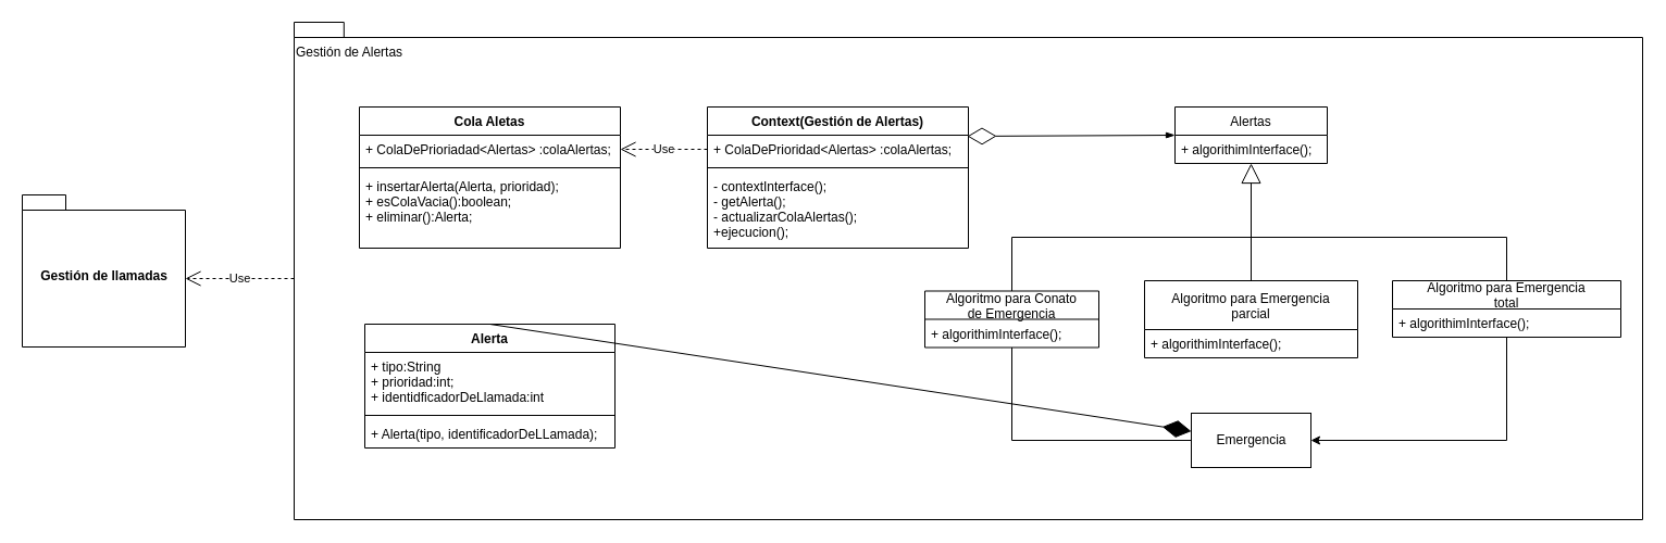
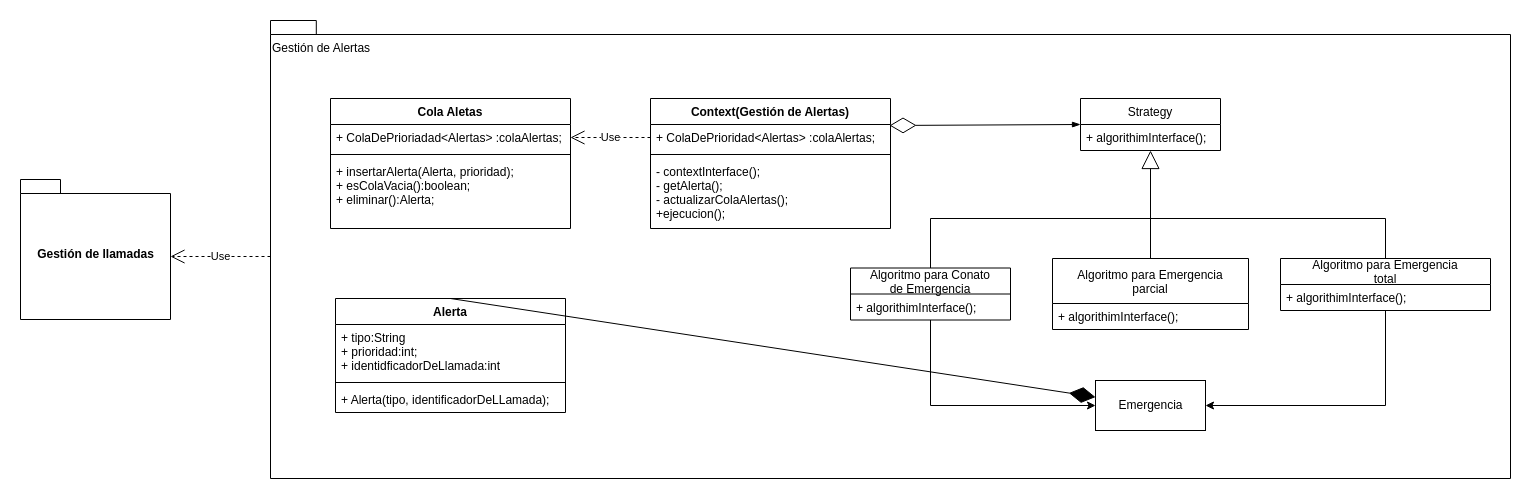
  <mxCell id="0" />
  <mxCell id="1" parent="0" />
  <mxCell id="2" value="" style="shape=folder;fontStyle=1;spacingTop=10;tabWidth=40;tabHeight=14;tabPosition=left;html=1;" vertex="1" parent="1"><mxGeometry x="270" y="20" width="1240" height="458" as="geometry" /></mxCell>
  <mxCell id="3" value="Gestión de Alertas" style="text;html=1;resizable=0;points=[];autosize=1;align=left;verticalAlign=top;spacingTop=-4;" vertex="1" parent="1"><mxGeometry x="270" y="38" width="120" height="20" as="geometry" /></mxCell>
- <mxCell id="4" value="Alertas" style="swimlane;fontStyle=0;childLayout=stackLayout;horizontal=1;startSize=26;fillColor=none;horizontalStack=0;resizeParent=1;resizeParentMax=0;resizeLast=0;collapsible=1;marginBottom=0;" vertex="1" parent="1"><mxGeometry x="1080" y="98" width="140" height="52" as="geometry" /></mxCell>
+ <mxCell id="4" value="Strategy" style="swimlane;fontStyle=0;childLayout=stackLayout;horizontal=1;startSize=26;fillColor=none;horizontalStack=0;resizeParent=1;resizeParentMax=0;resizeLast=0;collapsible=1;marginBottom=0;" vertex="1" parent="1"><mxGeometry x="1080" y="98" width="140" height="52" as="geometry" /></mxCell>
  <mxCell id="5" value="+ algorithimInterface();" style="text;strokeColor=none;fillColor=none;align=left;verticalAlign=top;spacingLeft=4;spacingRight=4;overflow=hidden;rotatable=0;points=[[0,0.5],[1,0.5]];portConstraint=eastwest;" vertex="1" parent="4"><mxGeometry y="26" width="140" height="26" as="geometry" /></mxCell>
  <mxCell id="6" value="" style="endArrow=diamondThin;endFill=0;endSize=24;html=1;entryX=0.996;entryY=0.038;entryDx=0;entryDy=0;startArrow=blockThin;startFill=1;entryPerimeter=0;" edge="1" parent="1" target="28"><mxGeometry width="160" relative="1" as="geometry"><mxPoint x="1080" y="124" as="sourcePoint" /><mxPoint x="890" y="124" as="targetPoint" /></mxGeometry></mxCell>
  <mxCell id="7" value="" style="endArrow=block;endSize=16;endFill=0;html=1;entryX=0.5;entryY=1;entryDx=0;entryDy=0;" edge="1" parent="1" source="11" target="4"><mxGeometry x="0.176" y="-120" width="160" relative="1" as="geometry"><mxPoint x="1150" y="218" as="sourcePoint" /><mxPoint x="1200" y="228" as="targetPoint" /><mxPoint as="offset" /></mxGeometry></mxCell>
- <mxCell id="8" style="edgeStyle=orthogonalEdgeStyle;rounded=0;orthogonalLoop=1;jettySize=auto;html=1;entryX=0;entryY=0.5;entryDx=0;entryDy=0;endArrow=none;" edge="1" parent="1" source="9" target="35"><mxGeometry relative="1" as="geometry"><Array as="points"><mxPoint x="930" y="405" /></Array></mxGeometry></mxCell>
+ <mxCell id="8" style="edgeStyle=orthogonalEdgeStyle;rounded=0;orthogonalLoop=1;jettySize=auto;html=1;entryX=0;entryY=0.5;entryDx=0;entryDy=0;" edge="1" parent="1" source="9" target="35"><mxGeometry relative="1" as="geometry"><Array as="points"><mxPoint x="930" y="405" /></Array></mxGeometry></mxCell>
  <mxCell id="9" value="Algoritmo para Conato &#10;de Emergencia" style="swimlane;fontStyle=0;childLayout=stackLayout;horizontal=1;startSize=26;fillColor=none;horizontalStack=0;resizeParent=1;resizeParentMax=0;resizeLast=0;collapsible=1;marginBottom=0;" vertex="1" parent="1"><mxGeometry x="850" y="267.5" width="160" height="52" as="geometry" /></mxCell>
  <mxCell id="10" value="+ algorithimInterface();" style="text;strokeColor=none;fillColor=none;align=left;verticalAlign=top;spacingLeft=4;spacingRight=4;overflow=hidden;rotatable=0;points=[[0,0.5],[1,0.5]];portConstraint=eastwest;" vertex="1" parent="9"><mxGeometry y="26" width="160" height="26" as="geometry" /></mxCell>
  <mxCell id="11" value="Algoritmo para Emergencia&#10;parcial" style="swimlane;fontStyle=0;childLayout=stackLayout;horizontal=1;startSize=45;fillColor=none;horizontalStack=0;resizeParent=1;resizeParentMax=0;resizeLast=0;collapsible=1;marginBottom=0;" vertex="1" parent="1"><mxGeometry x="1052" y="258" width="196" height="71" as="geometry" /></mxCell>
  <mxCell id="12" value="+ algorithimInterface();" style="text;strokeColor=none;fillColor=none;align=left;verticalAlign=top;spacingLeft=4;spacingRight=4;overflow=hidden;rotatable=0;points=[[0,0.5],[1,0.5]];portConstraint=eastwest;" vertex="1" parent="11"><mxGeometry y="45" width="196" height="26" as="geometry" /></mxCell>
  <mxCell id="13" style="edgeStyle=orthogonalEdgeStyle;rounded=0;orthogonalLoop=1;jettySize=auto;html=1;endArrow=none;endFill=0;" edge="1" parent="1" source="15"><mxGeometry relative="1" as="geometry"><mxPoint x="1150" y="244" as="targetPoint" /><Array as="points"><mxPoint x="1385" y="218" /><mxPoint x="1150" y="218" /></Array></mxGeometry></mxCell>
  <mxCell id="14" style="edgeStyle=orthogonalEdgeStyle;rounded=0;orthogonalLoop=1;jettySize=auto;html=1;entryX=1;entryY=0.5;entryDx=0;entryDy=0;" edge="1" parent="1" source="15" target="35"><mxGeometry relative="1" as="geometry"><Array as="points"><mxPoint x="1385" y="405" /></Array></mxGeometry></mxCell>
  <mxCell id="15" value="Algoritmo para Emergencia&#10;total" style="swimlane;fontStyle=0;childLayout=stackLayout;horizontal=1;startSize=26;fillColor=none;horizontalStack=0;resizeParent=1;resizeParentMax=0;resizeLast=0;collapsible=1;marginBottom=0;" vertex="1" parent="1"><mxGeometry x="1280" y="258" width="210" height="52" as="geometry" /></mxCell>
  <mxCell id="16" value="+ algorithimInterface();" style="text;strokeColor=none;fillColor=none;align=left;verticalAlign=top;spacingLeft=4;spacingRight=4;overflow=hidden;rotatable=0;points=[[0,0.5],[1,0.5]];portConstraint=eastwest;" vertex="1" parent="15"><mxGeometry y="26" width="210" height="26" as="geometry" /></mxCell>
  <mxCell id="17" value="" style="endArrow=none;html=1;exitX=0.5;exitY=0;exitDx=0;exitDy=0;" edge="1" parent="1" source="9"><mxGeometry width="50" height="50" relative="1" as="geometry"><mxPoint x="770" y="268" as="sourcePoint" /><mxPoint x="930" y="218" as="targetPoint" /></mxGeometry></mxCell>
  <mxCell id="18" value="" style="endArrow=none;html=1;" edge="1" parent="1"><mxGeometry width="50" height="50" relative="1" as="geometry"><mxPoint x="930" y="218" as="sourcePoint" /><mxPoint x="1150" y="218" as="targetPoint" /></mxGeometry></mxCell>
  <mxCell id="19" value="Alerta" style="swimlane;fontStyle=1;align=center;verticalAlign=top;childLayout=stackLayout;horizontal=1;startSize=26;horizontalStack=0;resizeParent=1;resizeParentMax=0;resizeLast=0;collapsible=1;marginBottom=0;" vertex="1" parent="1"><mxGeometry x="335" y="298" width="230" height="114" as="geometry" /></mxCell>
  <mxCell id="20" value="+ tipo:String&#10;+ prioridad:int;&#10;+ identidficadorDeLlamada:int&#10;" style="text;strokeColor=none;fillColor=none;align=left;verticalAlign=top;spacingLeft=4;spacingRight=4;overflow=hidden;rotatable=0;points=[[0,0.5],[1,0.5]];portConstraint=eastwest;" vertex="1" parent="19"><mxGeometry y="26" width="230" height="54" as="geometry" /></mxCell>
  <mxCell id="21" value="" style="line;strokeWidth=1;fillColor=none;align=left;verticalAlign=middle;spacingTop=-1;spacingLeft=3;spacingRight=3;rotatable=0;labelPosition=right;points=[];portConstraint=eastwest;" vertex="1" parent="19"><mxGeometry y="80" width="230" height="8" as="geometry" /></mxCell>
  <mxCell id="22" value="+ Alerta(tipo, identificadorDeLLamada);" style="text;strokeColor=none;fillColor=none;align=left;verticalAlign=top;spacingLeft=4;spacingRight=4;overflow=hidden;rotatable=0;points=[[0,0.5],[1,0.5]];portConstraint=eastwest;" vertex="1" parent="19"><mxGeometry y="88" width="230" height="26" as="geometry" /></mxCell>
  <mxCell id="23" value="Cola Aletas" style="swimlane;fontStyle=1;align=center;verticalAlign=top;childLayout=stackLayout;horizontal=1;startSize=26;horizontalStack=0;resizeParent=1;resizeParentMax=0;resizeLast=0;collapsible=1;marginBottom=0;" vertex="1" parent="1"><mxGeometry x="330" y="98" width="240" height="130" as="geometry" /></mxCell>
  <mxCell id="24" value="+ ColaDePrioriadad&lt;Alertas&gt; :colaAlertas;" style="text;strokeColor=none;fillColor=none;align=left;verticalAlign=top;spacingLeft=4;spacingRight=4;overflow=hidden;rotatable=0;points=[[0,0.5],[1,0.5]];portConstraint=eastwest;" vertex="1" parent="23"><mxGeometry y="26" width="240" height="26" as="geometry" /></mxCell>
  <mxCell id="25" value="" style="line;strokeWidth=1;fillColor=none;align=left;verticalAlign=middle;spacingTop=-1;spacingLeft=3;spacingRight=3;rotatable=0;labelPosition=right;points=[];portConstraint=eastwest;" vertex="1" parent="23"><mxGeometry y="52" width="240" height="8" as="geometry" /></mxCell>
  <mxCell id="26" value="+ insertarAlerta(Alerta, prioridad);&#10;+ esColaVacia():boolean;&#10;+ eliminar():Alerta;&#10;&#10;" style="text;strokeColor=none;fillColor=none;align=left;verticalAlign=top;spacingLeft=4;spacingRight=4;overflow=hidden;rotatable=0;points=[[0,0.5],[1,0.5]];portConstraint=eastwest;" vertex="1" parent="23"><mxGeometry y="60" width="240" height="70" as="geometry" /></mxCell>
  <mxCell id="27" value="Context(Gestión de Alertas)" style="swimlane;fontStyle=1;align=center;verticalAlign=top;childLayout=stackLayout;horizontal=1;startSize=26;horizontalStack=0;resizeParent=1;resizeParentMax=0;resizeLast=0;collapsible=1;marginBottom=0;" vertex="1" parent="1"><mxGeometry x="650" y="98" width="240" height="130" as="geometry" /></mxCell>
  <mxCell id="28" value="+ ColaDePrioridad&lt;Alertas&gt; :colaAlertas;" style="text;strokeColor=none;fillColor=none;align=left;verticalAlign=top;spacingLeft=4;spacingRight=4;overflow=hidden;rotatable=0;points=[[0,0.5],[1,0.5]];portConstraint=eastwest;" vertex="1" parent="27"><mxGeometry y="26" width="240" height="26" as="geometry" /></mxCell>
  <mxCell id="29" value="" style="line;strokeWidth=1;fillColor=none;align=left;verticalAlign=middle;spacingTop=-1;spacingLeft=3;spacingRight=3;rotatable=0;labelPosition=right;points=[];portConstraint=eastwest;" vertex="1" parent="27"><mxGeometry y="52" width="240" height="8" as="geometry" /></mxCell>
  <mxCell id="30" value="- contextInterface();&#10;- getAlerta();&#10;- actualizarColaAlertas();&#10;+ejecucion();&#10;" style="text;strokeColor=none;fillColor=none;align=left;verticalAlign=top;spacingLeft=4;spacingRight=4;overflow=hidden;rotatable=0;points=[[0,0.5],[1,0.5]];portConstraint=eastwest;" vertex="1" parent="27"><mxGeometry y="60" width="240" height="70" as="geometry" /></mxCell>
  <mxCell id="31" value="Use" style="endArrow=open;endSize=12;dashed=1;html=1;exitX=0;exitY=0.5;exitDx=0;exitDy=0;entryX=1;entryY=0.5;entryDx=0;entryDy=0;" edge="1" parent="1" source="28" target="24"><mxGeometry width="160" relative="1" as="geometry"><mxPoint x="570" y="148" as="sourcePoint" /><mxPoint x="730" y="148" as="targetPoint" /></mxGeometry></mxCell>
  <mxCell id="32" value="" style="endArrow=diamondThin;endFill=1;endSize=24;html=1;exitX=0.5;exitY=0;exitDx=0;exitDy=0;" edge="1" parent="1" source="19" target="35"><mxGeometry width="160" relative="1" as="geometry"><mxPoint x="445" y="298" as="sourcePoint" /><mxPoint x="490" y="248" as="targetPoint" /></mxGeometry></mxCell>
  <mxCell id="33" value="Gestión de llamadas" style="shape=folder;fontStyle=1;spacingTop=10;tabWidth=40;tabHeight=14;tabPosition=left;html=1;" vertex="1" parent="1"><mxGeometry x="20" y="179" width="150" height="140" as="geometry" /></mxCell>
  <mxCell id="34" value="Use" style="endArrow=open;endSize=12;dashed=1;html=1;exitX=0;exitY=0;exitDx=0;exitDy=236.0;exitPerimeter=0;entryX=0;entryY=0;entryDx=150;entryDy=77;entryPerimeter=0;" edge="1" parent="1" source="2" target="33"><mxGeometry width="160" relative="1" as="geometry"><mxPoint x="80" y="390" as="sourcePoint" /><mxPoint x="240" y="390" as="targetPoint" /></mxGeometry></mxCell>
  <mxCell id="35" value="Emergencia" style="html=1;" vertex="1" parent="1"><mxGeometry x="1095" y="380" width="110" height="50" as="geometry" /></mxCell>
